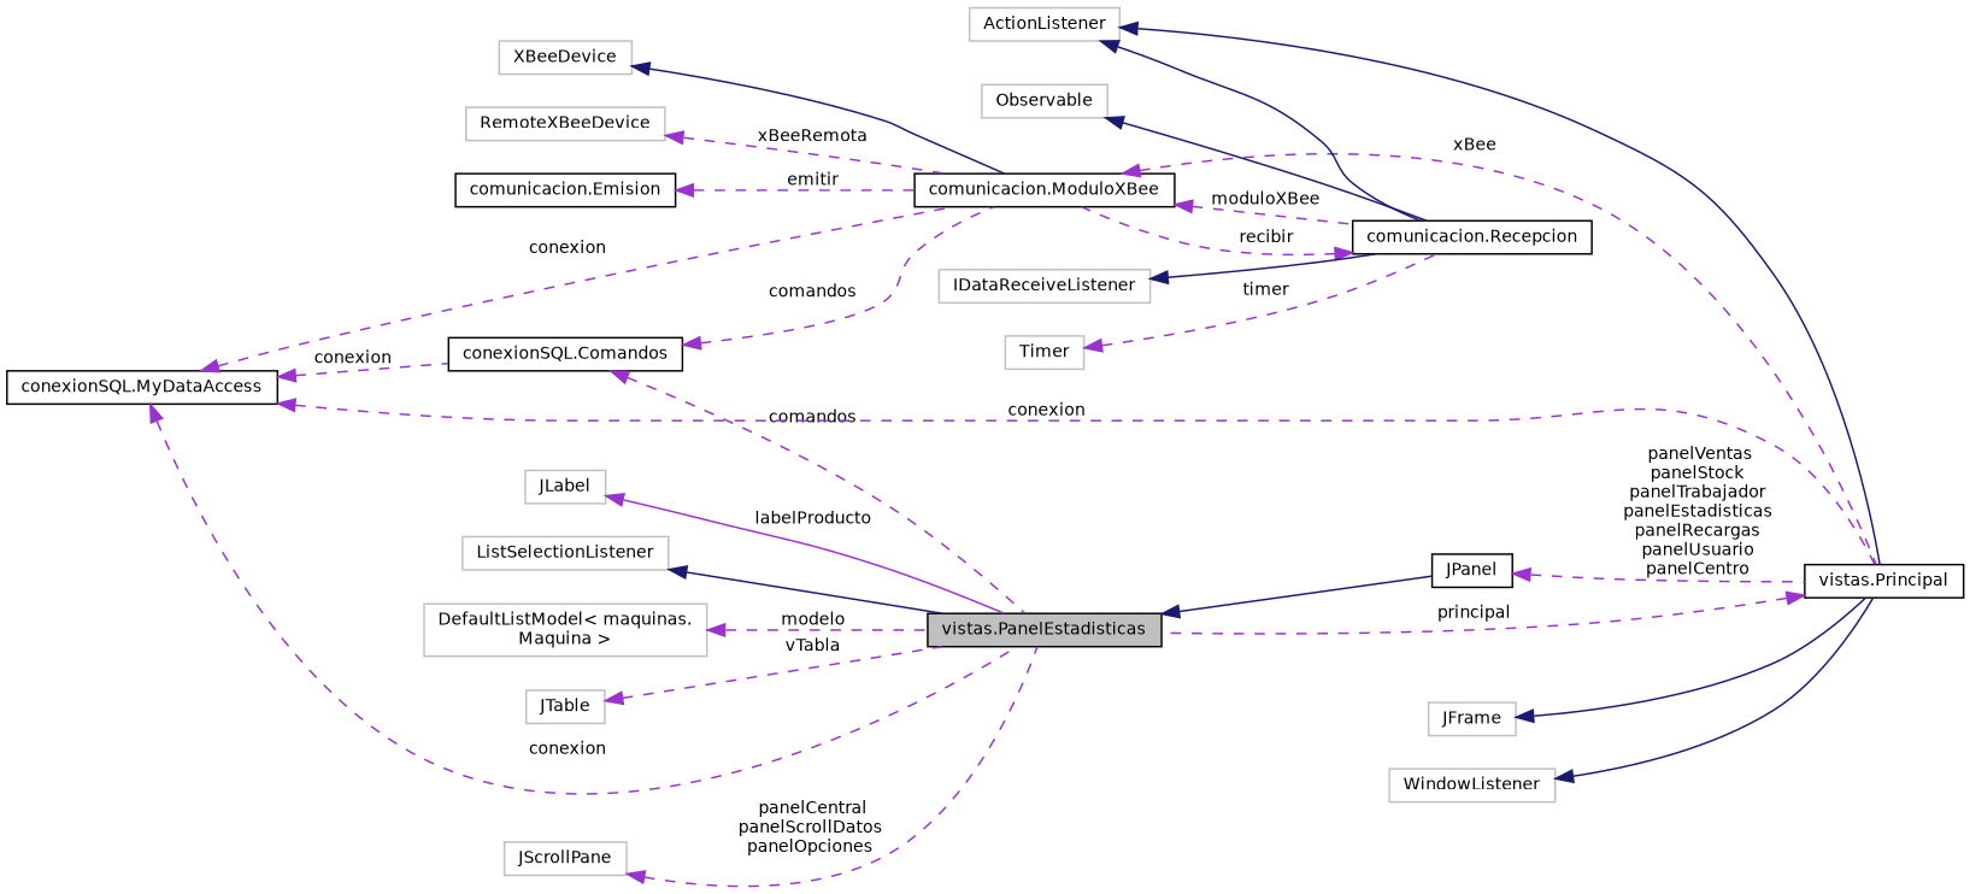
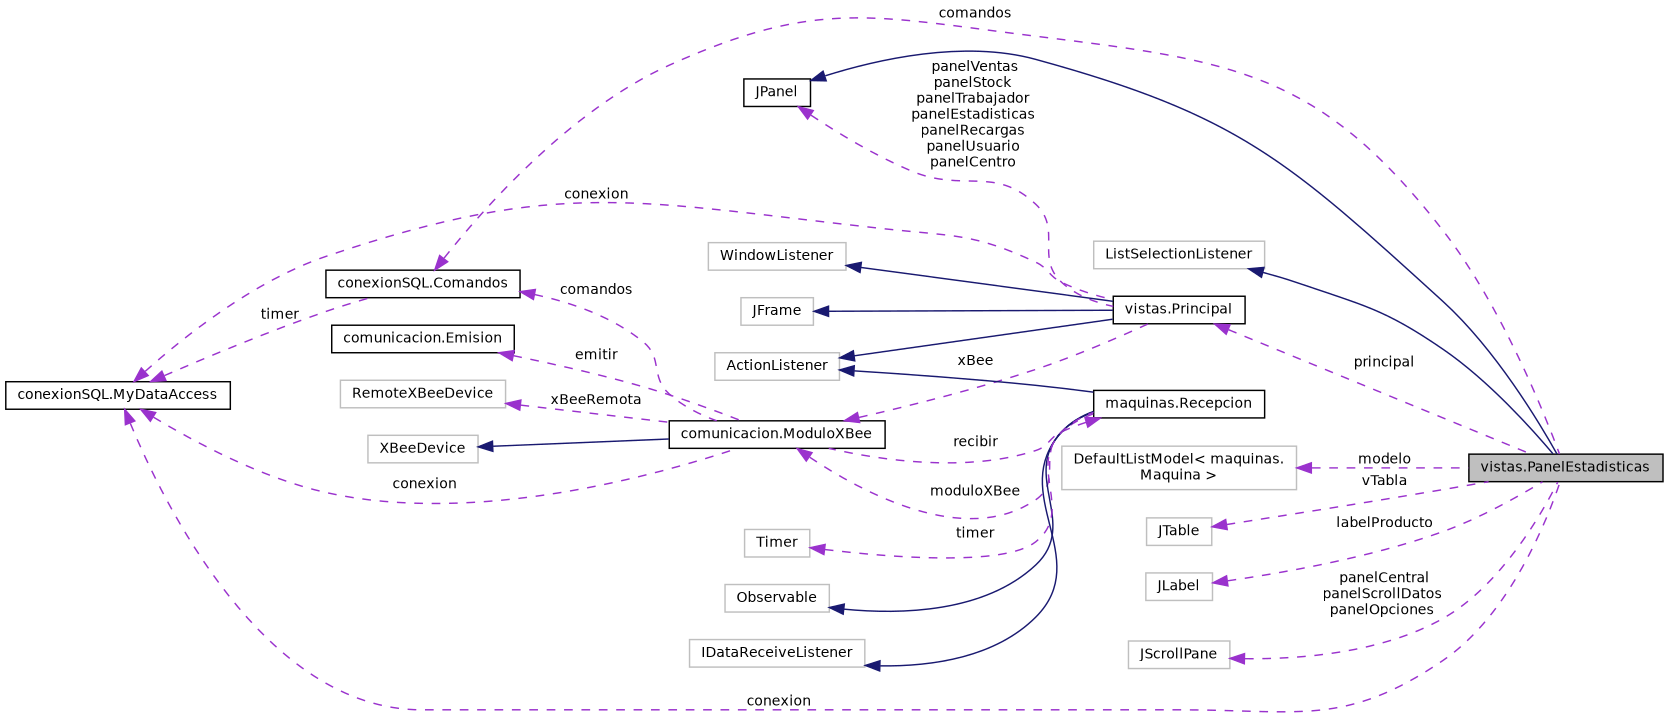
  digraph {
    rankdir=LR
    node [color=grey75 fillcolor=white fontname=Helvetica fontsize=10 shape=record style=filled]
    edge [color=darkorchid3 dir=back fontname=Helvetica fontsize=10 labelfontname=Helvetica labelfontsize=10 style=dashed]
    n1 [color=black fillcolor=grey75 fontcolor=black height=0.2 label="vistas.PanelEstadisticas" width=0.4]
    n2 [color=black height=0.2 label=JPanel width=0.4]
    n3 [color=black height=0.2 label="vistas.Principal" width=0.4]
    n4 [height=0.2 label=ListSelectionListener width=0.4]
    n5 [color=black height=0.2 label="conexionSQL.Comandos" width=0.4]
    n6 [color=black height=0.2 label="comunicacion.ModuloXBee" width=0.4]
-   n7 [color=black height=0.2 label="comunicacion.Recepcion" width=0.4]
+   n7 [color=black height=0.2 label="maquinas.Recepcion" width=0.4]
    n8 [color=black height=0.2 label="conexionSQL.MyDataAccess" width=0.4]
    n9 [height=0.2 label="DefaultListModel\< maquinas.\lMaquina \>" width=0.4]
    n10 [height=0.2 label=JTable width=0.4]
    n11 [height=0.2 label=JLabel width=0.4]
    n12 [height=0.2 label=JScrollPane width=0.4]
    n13 [height=0.2 label=JFrame width=0.4]
    n14 [height=0.2 label=ActionListener width=0.4]
    n15 [height=0.2 label=WindowListener width=0.4]
    n16 [height=0.2 label=XBeeDevice width=0.4]
    n17 [height=0.2 label=RemoteXBeeDevice width=0.4]
    n18 [height=0.2 label=Observable width=0.4]
    n19 [height=0.2 label=IDataReceiveListener width=0.4]
    n20 [height=0.2 label=Timer width=0.4]
    n21 [color=black height=0.2 label="comunicacion.Emision" width=0.4]
-   n1 -> n2 [color=midnightblue style=solid]
+   n2 -> n1 [color=midnightblue style=solid]
    n2 -> n3 [label=" panelVentas\npanelStock\npanelTrabajador\npanelEstadisticas\npanelRecargas\npanelUsuario\npanelCentro"]
    n3 -> n1 [label=" principal"]
    n4 -> n1 [color=midnightblue style=solid]
    n5 -> n1 [label=" comandos"]
    n5 -> n6 [label=" comandos"]
    n6 -> n3 [label=" xBee"]
    n6 -> n7 [label=" moduloXBee"]
    n7 -> n6 [label=" recibir"]
    n8 -> n1 [label=" conexion"]
    n8 -> n3 [label=" conexion"]
-   n8 -> n5 [label=" conexion"]
+   n8 -> n5 [label=" timer"]
    n8 -> n6 [label=" conexion"]
    n9 -> n1 [label=" modelo"]
    n10 -> n1 [label=" vTabla"]
-   n11 -> n1 [label=" labelProducto" style=solid]
+   n11 -> n1 [label=" labelProducto"]
    n12 -> n1 [label=" panelCentral\npanelScrollDatos\npanelOpciones"]
    n13 -> n3 [color=midnightblue style=solid]
    n14 -> n3 [color=midnightblue style=solid]
    n14 -> n7 [color=midnightblue style=solid]
    n15 -> n3 [color=midnightblue style=solid]
    n16 -> n6 [color=midnightblue style=solid]
    n17 -> n6 [label=" xBeeRemota"]
    n18 -> n7 [color=midnightblue style=solid]
    n19 -> n7 [color=midnightblue style=solid]
    n20 -> n7 [label=" timer"]
    n21 -> n6 [label=" emitir"]
  }
